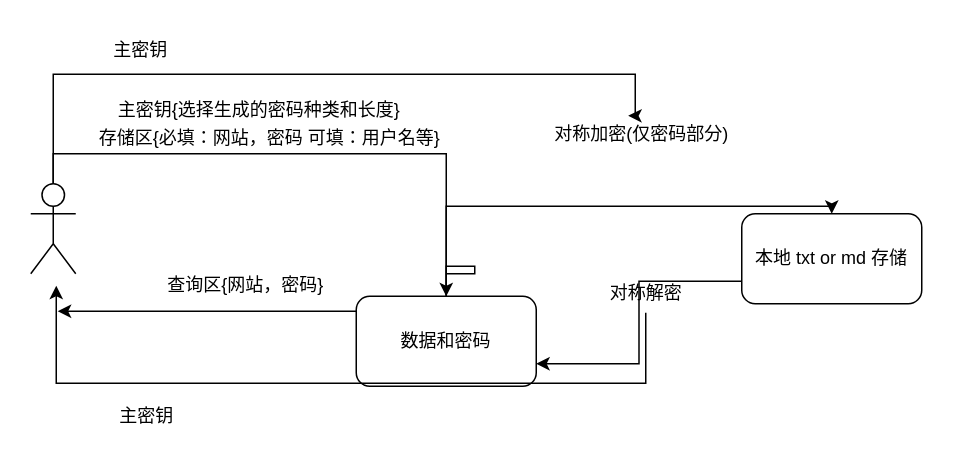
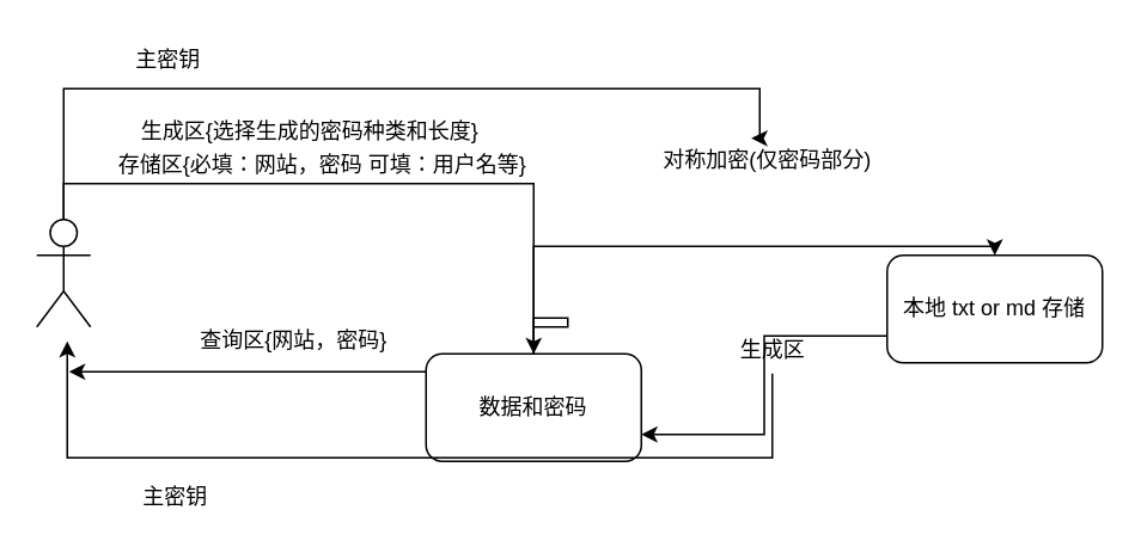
  <mxCell id="0" />
  <mxCell id="1" parent="0" />
  <mxCell id="2" style="edgeStyle=orthogonalEdgeStyle;rounded=0;orthogonalLoop=1;jettySize=auto;html=1;exitX=0.5;exitY=0;exitDx=0;exitDy=0;exitPerimeter=0;entryX=0.435;entryY=0.026;entryDx=0;entryDy=0;entryPerimeter=0;" parent="1" source="4" edge="1" target="10"><mxGeometry relative="1" as="geometry"><mxPoint x="456" y="78" as="targetPoint" /><Array as="points"><mxPoint x="35" y="49" /><mxPoint x="423" y="49" /></Array></mxGeometry></mxCell>
  <mxCell id="3" style="edgeStyle=orthogonalEdgeStyle;rounded=0;orthogonalLoop=1;jettySize=auto;html=1;exitX=0.5;exitY=0;exitDx=0;exitDy=0;exitPerimeter=0;entryX=0.5;entryY=0;entryDx=0;entryDy=0;" parent="1" source="4" target="9" edge="1"><mxGeometry relative="1" as="geometry" /></mxCell>
  <mxCell id="4" value="" style="shape=umlActor;verticalLabelPosition=bottom;verticalAlign=top;html=1;outlineConnect=0;" parent="1" vertex="1"><mxGeometry x="20" y="122" width="30" height="60" as="geometry" /></mxCell>
  <mxCell id="5" style="edgeStyle=orthogonalEdgeStyle;rounded=0;orthogonalLoop=1;jettySize=auto;html=1;exitX=0;exitY=0.75;exitDx=0;exitDy=0;entryX=1;entryY=0.75;entryDx=0;entryDy=0;" parent="1" source="6" target="9" edge="1"><mxGeometry relative="1" as="geometry" /></mxCell>
  <mxCell id="6" value="本地 txt or md 存储" style="rounded=1;whiteSpace=wrap;html=1;" parent="1" vertex="1"><mxGeometry x="494" y="142" width="120" height="60" as="geometry" /></mxCell>
  <mxCell id="7" style="edgeStyle=orthogonalEdgeStyle;rounded=0;orthogonalLoop=1;jettySize=auto;html=1;" parent="1" source="9" target="6" edge="1"><mxGeometry relative="1" as="geometry"><Array as="points"><mxPoint x="478" y="137" /><mxPoint x="478" y="137" /></Array></mxGeometry></mxCell>
  <mxCell id="8" style="edgeStyle=orthogonalEdgeStyle;rounded=0;orthogonalLoop=1;jettySize=auto;html=1;exitX=0.5;exitY=1;exitDx=0;exitDy=0;" parent="1" source="9" edge="1"><mxGeometry relative="1" as="geometry"><mxPoint x="38" y="207" as="targetPoint" /><Array as="points"><mxPoint x="316" y="182" /><mxPoint x="316" y="177" /><mxPoint x="297" y="177" /><mxPoint x="297" y="207" /></Array></mxGeometry></mxCell>
  <mxCell id="9" value="数据和密码" style="rounded=1;whiteSpace=wrap;html=1;" parent="1" vertex="1"><mxGeometry x="237" y="197" width="120" height="60" as="geometry" /></mxCell>
  <mxCell id="10" value="对称加密(仅密码部分)" style="text;html=1;align=center;verticalAlign=middle;resizable=0;points=[];autosize=1;strokeColor=none;fillColor=none;" parent="1" vertex="1"><mxGeometry x="360" y="76" width="134" height="26" as="geometry" /></mxCell>
  <mxCell id="11" value="主密钥" style="text;html=1;align=center;verticalAlign=middle;resizable=0;points=[];autosize=1;strokeColor=none;fillColor=none;" parent="1" vertex="1"><mxGeometry x="66" y="20" width="54" height="26" as="geometry" /></mxCell>
  <mxCell id="12" value="存储区{必填：网站，密码 可填：用户名等}" style="text;html=1;align=center;verticalAlign=middle;resizable=0;points=[];autosize=1;strokeColor=none;fillColor=none;" parent="1" vertex="1"><mxGeometry x="56" y="79" width="245" height="26" as="geometry" /></mxCell>
- <mxCell id="13" value="主密钥{选择生成的密码种类和长度}" style="text;html=1;align=center;verticalAlign=middle;resizable=0;points=[];autosize=1;strokeColor=none;fillColor=none;" parent="1" vertex="1"><mxGeometry x="69" y="60" width="206" height="26" as="geometry" /></mxCell>
+ <mxCell id="13" value="生成区{选择生成的密码种类和长度}" style="text;html=1;align=center;verticalAlign=middle;resizable=0;points=[];autosize=1;strokeColor=none;fillColor=none;" parent="1" vertex="1"><mxGeometry x="69" y="60" width="206" height="26" as="geometry" /></mxCell>
  <mxCell id="14" style="edgeStyle=orthogonalEdgeStyle;rounded=0;orthogonalLoop=1;jettySize=auto;html=1;" parent="1" source="15" edge="1"><mxGeometry relative="1" as="geometry"><mxPoint x="37" y="190" as="targetPoint" /><Array as="points"><mxPoint x="430" y="255" /><mxPoint x="37" y="255" /></Array></mxGeometry></mxCell>
- <mxCell id="15" value="对称解密" style="text;html=1;align=center;verticalAlign=middle;resizable=0;points=[];autosize=1;strokeColor=none;fillColor=none;" parent="1" vertex="1"><mxGeometry x="397" y="182" width="66" height="26" as="geometry" /></mxCell>
+ <mxCell id="15" value="生成区" style="text;html=1;align=center;verticalAlign=middle;resizable=0;points=[];autosize=1;strokeColor=none;fillColor=none;" parent="1" vertex="1"><mxGeometry x="397" y="182" width="66" height="26" as="geometry" /></mxCell>
  <mxCell id="16" value="主密钥" style="text;html=1;align=center;verticalAlign=middle;resizable=0;points=[];autosize=1;strokeColor=none;fillColor=none;" parent="1" vertex="1"><mxGeometry x="70" y="264" width="54" height="26" as="geometry" /></mxCell>
  <mxCell id="17" value="查询区{网站，密码}" style="text;html=1;align=center;verticalAlign=middle;resizable=0;points=[];autosize=1;strokeColor=none;fillColor=none;" parent="1" vertex="1"><mxGeometry x="102" y="177" width="122" height="26" as="geometry" /></mxCell>
